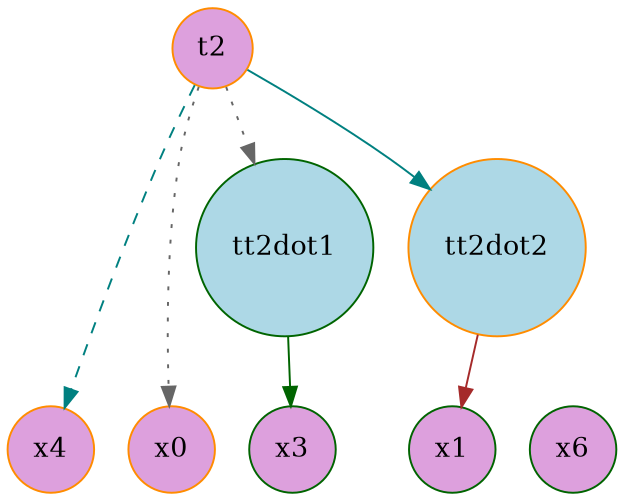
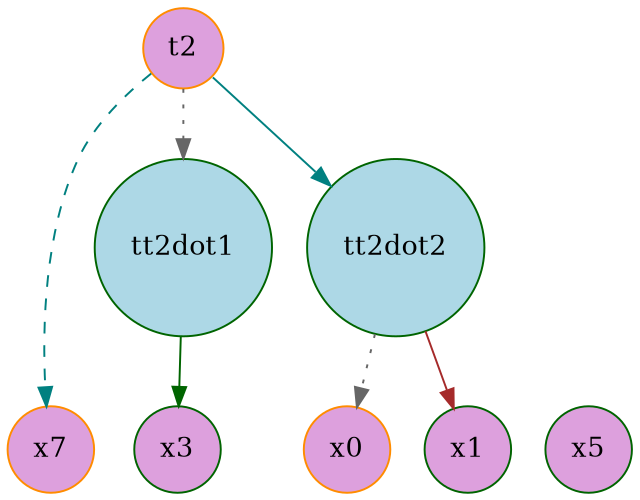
  digraph {
    node [color=darkgreen fillcolor=plum shape=circle style=filled]
    edge [style=invis]
-   n1 [color=darkorange label=x4]
+   n1 [color=darkorange label=x7]
    n2 [label=x3]
    n3 [color=darkorange label=x0]
    n4 [label=x1]
    tt2dot1 [fillcolor=lightblue]
-   tt2dot2 [color=darkorange fillcolor=lightblue]
-   n7 [label=x6]
+   tt2dot2 [fillcolor=lightblue]
+   n7 [label=x5]
    n8 [color=darkorange label=t2]
    subgraph sub_1 {
      rank=same
      n1
      n2
    }
    subgraph sub_2 {
      rank=same
      n3
      n4
    }
    subgraph sub_3 {
      rank=same
      tt2dot1
      tt2dot2
    }
    subgraph sub_4 {
      rank=same
      n1
      n7
    }
    n1 -> n2
    n3 -> n4
    tt2dot1 -> n2 [color=darkgreen style=solid]
    tt2dot1 -> tt2dot2
-   n8 -> n3 [color=gray40 style=dotted]
+   tt2dot2 -> n3 [color=gray40 style=dotted]
    tt2dot2 -> n4 [color=brown style=solid]
    n8 -> n1 [color=teal style=dashed]
    n8 -> tt2dot1 [color=gray40 style=dotted]
    n8 -> tt2dot2 [color=teal style=solid]
  }
